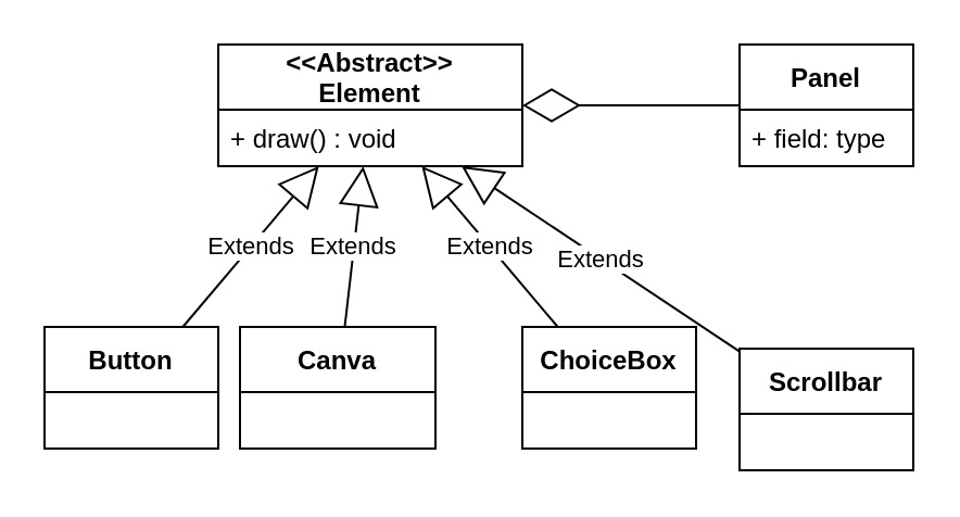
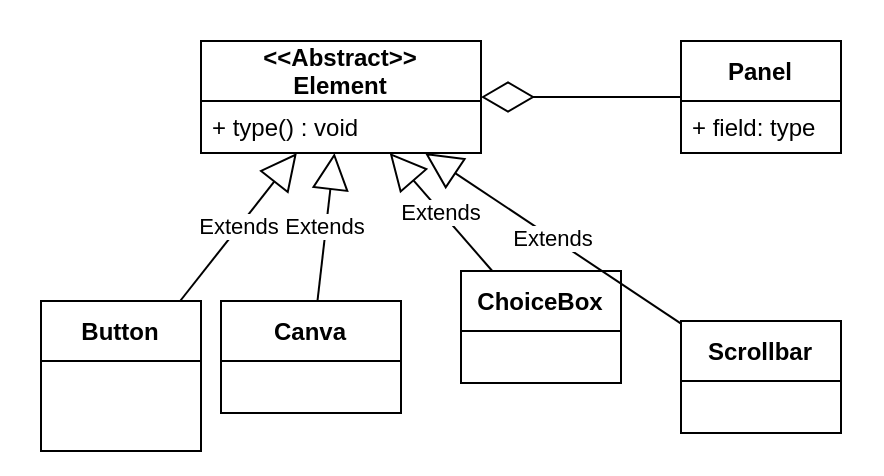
  <mxCell id="0" />
  <mxCell id="1" parent="0" />
- <mxCell id="2" value="Button" style="swimlane;fontStyle=1;childLayout=stackLayout;horizontal=1;startSize=30;fillColor=none;horizontalStack=0;resizeParent=1;resizeParentMax=0;resizeLast=0;collapsible=1;marginBottom=0;" vertex="1" parent="1"><mxGeometry x="20" y="150" width="80" height="56" as="geometry" /></mxCell>
+ <mxCell id="2" value="Button" style="swimlane;fontStyle=1;childLayout=stackLayout;horizontal=1;startSize=30;fillColor=none;horizontalStack=0;resizeParent=1;resizeParentMax=0;resizeLast=0;collapsible=1;marginBottom=0;" vertex="1" parent="1"><mxGeometry x="20" y="150" width="80" height="75" as="geometry" /></mxCell>
  <mxCell id="3" value="Canva" style="swimlane;fontStyle=1;childLayout=stackLayout;horizontal=1;startSize=30;fillColor=none;horizontalStack=0;resizeParent=1;resizeParentMax=0;resizeLast=0;collapsible=1;marginBottom=0;" vertex="1" parent="1"><mxGeometry x="110" y="150" width="90" height="56" as="geometry" /></mxCell>
- <mxCell id="4" value="ChoiceBox" style="swimlane;fontStyle=1;childLayout=stackLayout;horizontal=1;startSize=30;fillColor=none;horizontalStack=0;resizeParent=1;resizeParentMax=0;resizeLast=0;collapsible=1;marginBottom=0;" vertex="1" parent="1"><mxGeometry x="240" y="150" width="80" height="56" as="geometry" /></mxCell>
+ <mxCell id="4" value="ChoiceBox" style="swimlane;fontStyle=1;childLayout=stackLayout;horizontal=1;startSize=30;fillColor=none;horizontalStack=0;resizeParent=1;resizeParentMax=0;resizeLast=0;collapsible=1;marginBottom=0;" vertex="1" parent="1"><mxGeometry x="230" y="135" width="80" height="56" as="geometry" /></mxCell>
  <mxCell id="5" value="Scrollbar" style="swimlane;fontStyle=1;childLayout=stackLayout;horizontal=1;startSize=30;fillColor=none;horizontalStack=0;resizeParent=1;resizeParentMax=0;resizeLast=0;collapsible=1;marginBottom=0;" vertex="1" parent="1"><mxGeometry x="340" y="160" width="80" height="56" as="geometry" /></mxCell>
  <mxCell id="6" value="Extends" style="endArrow=block;endSize=16;endFill=0;html=1;" edge="1" parent="1" source="2" target="11"><mxGeometry width="160" relative="1" as="geometry"><mxPoint x="140" y="-80" as="sourcePoint" /><mxPoint x="300" y="-80" as="targetPoint" /></mxGeometry></mxCell>
  <mxCell id="7" value="Extends" style="endArrow=block;endSize=16;endFill=0;html=1;" edge="1" parent="1" source="3" target="11"><mxGeometry width="160" relative="1" as="geometry"><mxPoint x="76" y="160" as="sourcePoint" /><mxPoint x="94" y="76" as="targetPoint" /></mxGeometry></mxCell>
  <mxCell id="8" value="Extends" style="endArrow=block;endSize=16;endFill=0;html=1;" edge="1" parent="1" source="4" target="11"><mxGeometry width="160" relative="1" as="geometry"><mxPoint x="168" y="160" as="sourcePoint" /><mxPoint x="117" y="76" as="targetPoint" /></mxGeometry></mxCell>
  <mxCell id="9" value="Extends" style="endArrow=block;endSize=16;endFill=0;html=1;" edge="1" parent="1" source="5" target="11"><mxGeometry width="160" relative="1" as="geometry"><mxPoint x="252" y="160" as="sourcePoint" /><mxPoint x="138" y="76" as="targetPoint" /></mxGeometry></mxCell>
  <mxCell id="10" value="" style="endArrow=diamondThin;endFill=0;endSize=24;html=1;" edge="1" parent="1" source="13" target="11"><mxGeometry width="160" relative="1" as="geometry"><mxPoint x="150" y="30" as="sourcePoint" /><mxPoint x="290" y="10" as="targetPoint" /></mxGeometry></mxCell>
  <mxCell id="11" value="&lt;&lt;Abstract&gt;&gt;&#10;Element" style="swimlane;fontStyle=1;childLayout=stackLayout;horizontal=1;startSize=30;fillColor=none;horizontalStack=0;resizeParent=1;resizeParentMax=0;resizeLast=0;collapsible=1;marginBottom=0;" vertex="1" parent="1"><mxGeometry x="100" y="20" width="140" height="56" as="geometry" /></mxCell>
- <mxCell id="12" value="+ draw() : void" style="text;strokeColor=none;fillColor=none;align=left;verticalAlign=top;spacingLeft=4;spacingRight=4;overflow=hidden;rotatable=0;points=[[0,0.5],[1,0.5]];portConstraint=eastwest;" vertex="1" parent="11"><mxGeometry y="30" width="140" height="26" as="geometry" /></mxCell>
+ <mxCell id="12" value="+ type() : void" style="text;strokeColor=none;fillColor=none;align=left;verticalAlign=top;spacingLeft=4;spacingRight=4;overflow=hidden;rotatable=0;points=[[0,0.5],[1,0.5]];portConstraint=eastwest;" vertex="1" parent="11"><mxGeometry y="30" width="140" height="26" as="geometry" /></mxCell>
  <mxCell id="13" value="Panel" style="swimlane;fontStyle=1;childLayout=stackLayout;horizontal=1;startSize=30;fillColor=none;horizontalStack=0;resizeParent=1;resizeParentMax=0;resizeLast=0;collapsible=1;marginBottom=0;" vertex="1" parent="1"><mxGeometry x="340" y="20" width="80" height="56" as="geometry" /></mxCell>
  <mxCell id="14" value="+ field: type" style="text;strokeColor=none;fillColor=none;align=left;verticalAlign=top;spacingLeft=4;spacingRight=4;overflow=hidden;rotatable=0;points=[[0,0.5],[1,0.5]];portConstraint=eastwest;" vertex="1" parent="13"><mxGeometry y="30" width="80" height="26" as="geometry" /></mxCell>
